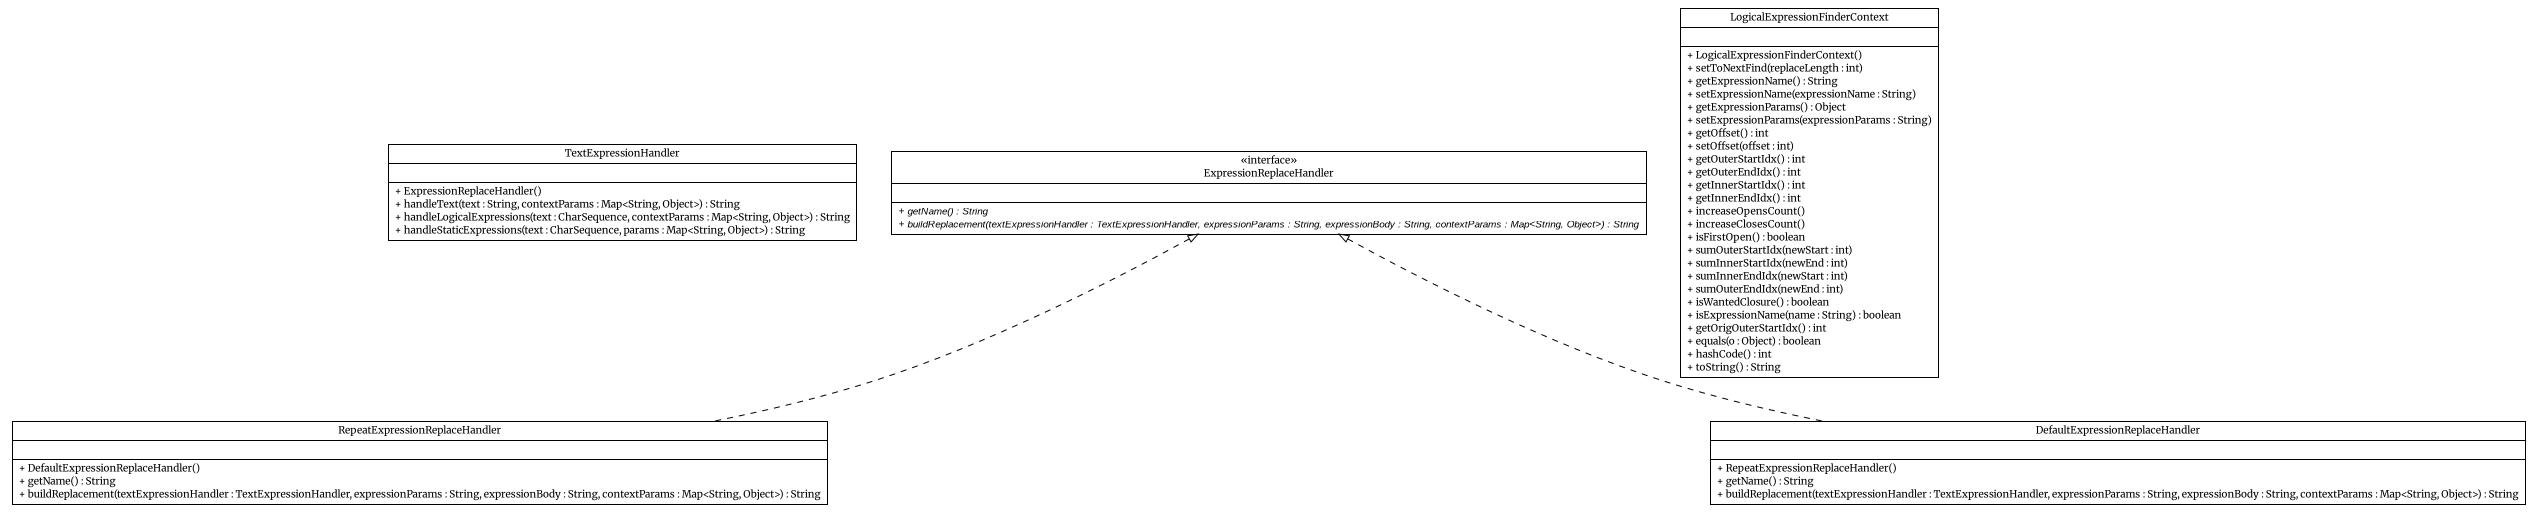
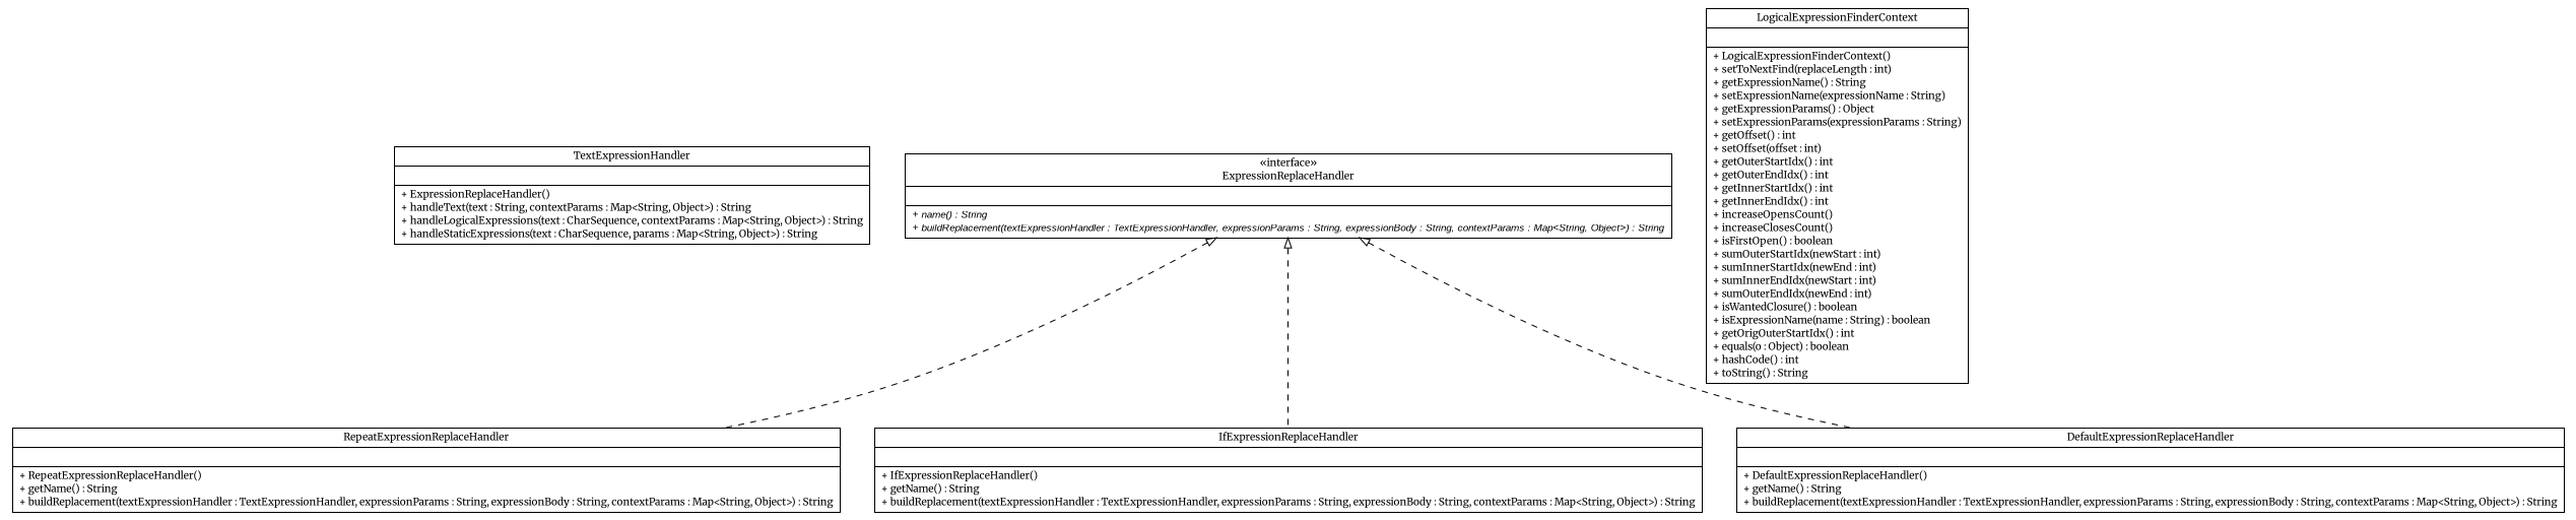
  digraph {
    fontname=Merriweather
    nodesep=0.25
    ranksep=0.5
    node [fontcolor=black fontname=Merriweather fontsize=10.0 shape=plaintext]
    edge [arrowtail=empty dir=back fontname=Merriweather fontsize=10 headport=p labelfontname=arial labelfontsize=10 style=dashed tailport=p]
    n1 [label=<<table title="br.gov.to.sefaz.util.pdf.handler.TextExpressionHandler" border="0" cellborder="1" cellspacing="0" cellpadding="2" port="p" href="./TextExpressionHandler.html"> 		<tr><td><table border="0" cellspacing="0" cellpadding="1"> <tr><td align="center" balign="center"> TextExpressionHandler </td></tr> 		</table></td></tr> 		<tr><td><table border="0" cellspacing="0" cellpadding="1"> <tr><td align="left" balign="left">  </td></tr> 		</table></td></tr> 		<tr><td><table border="0" cellspacing="0" cellpadding="1"> <tr><td align="left" balign="left"> + ExpressionReplaceHandler() </td></tr> <tr><td align="left" balign="left"> + handleText(text : String, contextParams : Map&lt;String, Object&gt;) : String </td></tr> <tr><td align="left" balign="left"> + handleLogicalExpressions(text : CharSequence, contextParams : Map&lt;String, Object&gt;) : String </td></tr> <tr><td align="left" balign="left"> + handleStaticExpressions(text : CharSequence, params : Map&lt;String, Object&gt;) : String </td></tr> 		</table></td></tr> 		</table>>]
-   n2 [label=<<table title="br.gov.to.sefaz.util.pdf.handler.RepeatExpressionReplaceHandler" border="0" cellborder="1" cellspacing="0" cellpadding="2" port="p" href="./RepeatExpressionReplaceHandler.html"> 		<tr><td><table border="0" cellspacing="0" cellpadding="1"> <tr><td align="center" balign="center"> RepeatExpressionReplaceHandler </td></tr> 		</table></td></tr> 		<tr><td><table border="0" cellspacing="0" cellpadding="1"> <tr><td align="left" balign="left">  </td></tr> 		</table></td></tr> 		<tr><td><table border="0" cellspacing="0" cellpadding="1"> <tr><td align="left" balign="left"> + DefaultExpressionReplaceHandler() </td></tr> <tr><td align="left" balign="left"> + getName() : String </td></tr> <tr><td align="left" balign="left"> + buildReplacement(textExpressionHandler : TextExpressionHandler, expressionParams : String, expressionBody : String, contextParams : Map&lt;String, Object&gt;) : String </td></tr> 		</table></td></tr> 		</table>>]
+   n2 [label=<<table title="br.gov.to.sefaz.util.pdf.handler.RepeatExpressionReplaceHandler" border="0" cellborder="1" cellspacing="0" cellpadding="2" port="p" href="./RepeatExpressionReplaceHandler.html"> 		<tr><td><table border="0" cellspacing="0" cellpadding="1"> <tr><td align="center" balign="center"> RepeatExpressionReplaceHandler </td></tr> 		</table></td></tr> 		<tr><td><table border="0" cellspacing="0" cellpadding="1"> <tr><td align="left" balign="left">  </td></tr> 		</table></td></tr> 		<tr><td><table border="0" cellspacing="0" cellpadding="1"> <tr><td align="left" balign="left"> + RepeatExpressionReplaceHandler() </td></tr> <tr><td align="left" balign="left"> + getName() : String </td></tr> <tr><td align="left" balign="left"> + buildReplacement(textExpressionHandler : TextExpressionHandler, expressionParams : String, expressionBody : String, contextParams : Map&lt;String, Object&gt;) : String </td></tr> 		</table></td></tr> 		</table>>]
    n3 [label=<<table title="br.gov.to.sefaz.util.pdf.handler.LogicalExpressionFinderContext" border="0" cellborder="1" cellspacing="0" cellpadding="2" port="p" href="./LogicalExpressionFinderContext.html"> 		<tr><td><table border="0" cellspacing="0" cellpadding="1"> <tr><td align="center" balign="center"> LogicalExpressionFinderContext </td></tr> 		</table></td></tr> 		<tr><td><table border="0" cellspacing="0" cellpadding="1"> <tr><td align="left" balign="left">  </td></tr> 		</table></td></tr> 		<tr><td><table border="0" cellspacing="0" cellpadding="1"> <tr><td align="left" balign="left"> + LogicalExpressionFinderContext() </td></tr> <tr><td align="left" balign="left"> + setToNextFind(replaceLength : int) </td></tr> <tr><td align="left" balign="left"> + getExpressionName() : String </td></tr> <tr><td align="left" balign="left"> + setExpressionName(expressionName : String) </td></tr> <tr><td align="left" balign="left"> + getExpressionParams() : Object </td></tr> <tr><td align="left" balign="left"> + setExpressionParams(expressionParams : String) </td></tr> <tr><td align="left" balign="left"> + getOffset() : int </td></tr> <tr><td align="left" balign="left"> + setOffset(offset : int) </td></tr> <tr><td align="left" balign="left"> + getOuterStartIdx() : int </td></tr> <tr><td align="left" balign="left"> + getOuterEndIdx() : int </td></tr> <tr><td align="left" balign="left"> + getInnerStartIdx() : int </td></tr> <tr><td align="left" balign="left"> + getInnerEndIdx() : int </td></tr> <tr><td align="left" balign="left"> + increaseOpensCount() </td></tr> <tr><td align="left" balign="left"> + increaseClosesCount() </td></tr> <tr><td align="left" balign="left"> + isFirstOpen() : boolean </td></tr> <tr><td align="left" balign="left"> + sumOuterStartIdx(newStart : int) </td></tr> <tr><td align="left" balign="left"> + sumInnerStartIdx(newEnd : int) </td></tr> <tr><td align="left" balign="left"> + sumInnerEndIdx(newStart : int) </td></tr> <tr><td align="left" balign="left"> + sumOuterEndIdx(newEnd : int) </td></tr> <tr><td align="left" balign="left"> + isWantedClosure() : boolean </td></tr> <tr><td align="left" balign="left"> + isExpressionName(name : String) : boolean </td></tr> <tr><td align="left" balign="left"> + getOrigOuterStartIdx() : int </td></tr> <tr><td align="left" balign="left"> + equals(o : Object) : boolean </td></tr> <tr><td align="left" balign="left"> + hashCode() : int </td></tr> <tr><td align="left" balign="left"> + toString() : String </td></tr> 		</table></td></tr> 		</table>>]
-   n5 [label=<<table title="br.gov.to.sefaz.util.pdf.handler.ExpressionReplaceHandler" border="0" cellborder="1" cellspacing="0" cellpadding="2" port="p" href="./ExpressionReplaceHandler.html"> 		<tr><td><table border="0" cellspacing="0" cellpadding="1"> <tr><td align="center" balign="center"> &#171;interface&#187; </td></tr> <tr><td align="center" balign="center"> ExpressionReplaceHandler </td></tr> 		</table></td></tr> 		<tr><td><table border="0" cellspacing="0" cellpadding="1"> <tr><td align="left" balign="left">  </td></tr> 		</table></td></tr> 		<tr><td><table border="0" cellspacing="0" cellpadding="1"> <tr><td align="left" balign="left"><font face="arial italic" point-size="10.0"> + getName() : String </font></td></tr> <tr><td align="left" balign="left"><font face="arial italic" point-size="10.0"> + buildReplacement(textExpressionHandler : TextExpressionHandler, expressionParams : String, expressionBody : String, contextParams : Map&lt;String, Object&gt;) : String </font></td></tr> 		</table></td></tr> 		</table>>]
-   n6 [label=<<table title="br.gov.to.sefaz.util.pdf.handler.DefaultExpressionReplaceHandler" border="0" cellborder="1" cellspacing="0" cellpadding="2" port="p" href="./DefaultExpressionReplaceHandler.html"> 		<tr><td><table border="0" cellspacing="0" cellpadding="1"> <tr><td align="center" balign="center"> DefaultExpressionReplaceHandler </td></tr> 		</table></td></tr> 		<tr><td><table border="0" cellspacing="0" cellpadding="1"> <tr><td align="left" balign="left">  </td></tr> 		</table></td></tr> 		<tr><td><table border="0" cellspacing="0" cellpadding="1"> <tr><td align="left" balign="left"> + RepeatExpressionReplaceHandler() </td></tr> <tr><td align="left" balign="left"> + getName() : String </td></tr> <tr><td align="left" balign="left"> + buildReplacement(textExpressionHandler : TextExpressionHandler, expressionParams : String, expressionBody : String, contextParams : Map&lt;String, Object&gt;) : String </td></tr> 		</table></td></tr> 		</table>>]
+   n4 [label=<<table title="br.gov.to.sefaz.util.pdf.handler.IfExpressionReplaceHandler" border="0" cellborder="1" cellspacing="0" cellpadding="2" port="p" href="./IfExpressionReplaceHandler.html"> 		<tr><td><table border="0" cellspacing="0" cellpadding="1"> <tr><td align="center" balign="center"> IfExpressionReplaceHandler </td></tr> 		</table></td></tr> 		<tr><td><table border="0" cellspacing="0" cellpadding="1"> <tr><td align="left" balign="left">  </td></tr> 		</table></td></tr> 		<tr><td><table border="0" cellspacing="0" cellpadding="1"> <tr><td align="left" balign="left"> + IfExpressionReplaceHandler() </td></tr> <tr><td align="left" balign="left"> + getName() : String </td></tr> <tr><td align="left" balign="left"> + buildReplacement(textExpressionHandler : TextExpressionHandler, expressionParams : String, expressionBody : String, contextParams : Map&lt;String, Object&gt;) : String </td></tr> 		</table></td></tr> 		</table>>]
+   n5 [label=<<table title="br.gov.to.sefaz.util.pdf.handler.ExpressionReplaceHandler" border="0" cellborder="1" cellspacing="0" cellpadding="2" port="p" href="./ExpressionReplaceHandler.html"> 		<tr><td><table border="0" cellspacing="0" cellpadding="1"> <tr><td align="center" balign="center"> &#171;interface&#187; </td></tr> <tr><td align="center" balign="center"> ExpressionReplaceHandler </td></tr> 		</table></td></tr> 		<tr><td><table border="0" cellspacing="0" cellpadding="1"> <tr><td align="left" balign="left">  </td></tr> 		</table></td></tr> 		<tr><td><table border="0" cellspacing="0" cellpadding="1"> <tr><td align="left" balign="left"><font face="arial italic" point-size="10.0"> + name() : String </font></td></tr> <tr><td align="left" balign="left"><font face="arial italic" point-size="10.0"> + buildReplacement(textExpressionHandler : TextExpressionHandler, expressionParams : String, expressionBody : String, contextParams : Map&lt;String, Object&gt;) : String </font></td></tr> 		</table></td></tr> 		</table>>]
+   n6 [label=<<table title="br.gov.to.sefaz.util.pdf.handler.DefaultExpressionReplaceHandler" border="0" cellborder="1" cellspacing="0" cellpadding="2" port="p" href="./DefaultExpressionReplaceHandler.html"> 		<tr><td><table border="0" cellspacing="0" cellpadding="1"> <tr><td align="center" balign="center"> DefaultExpressionReplaceHandler </td></tr> 		</table></td></tr> 		<tr><td><table border="0" cellspacing="0" cellpadding="1"> <tr><td align="left" balign="left">  </td></tr> 		</table></td></tr> 		<tr><td><table border="0" cellspacing="0" cellpadding="1"> <tr><td align="left" balign="left"> + DefaultExpressionReplaceHandler() </td></tr> <tr><td align="left" balign="left"> + getName() : String </td></tr> <tr><td align="left" balign="left"> + buildReplacement(textExpressionHandler : TextExpressionHandler, expressionParams : String, expressionBody : String, contextParams : Map&lt;String, Object&gt;) : String </td></tr> 		</table></td></tr> 		</table>>]
    n5 -> n2
+   n5 -> n4
    n5 -> n6
  }
